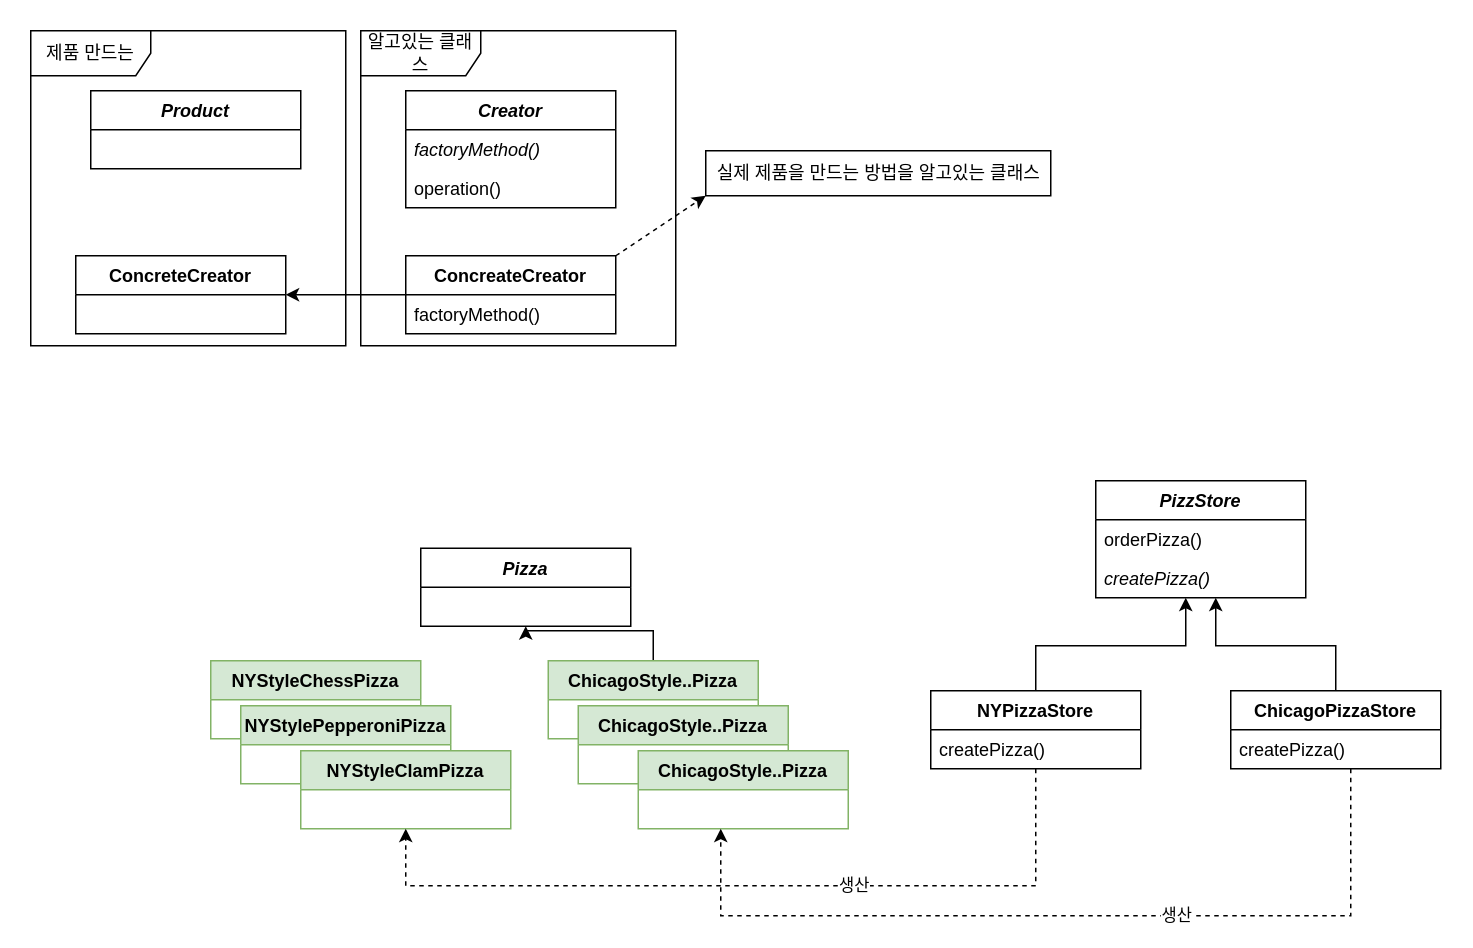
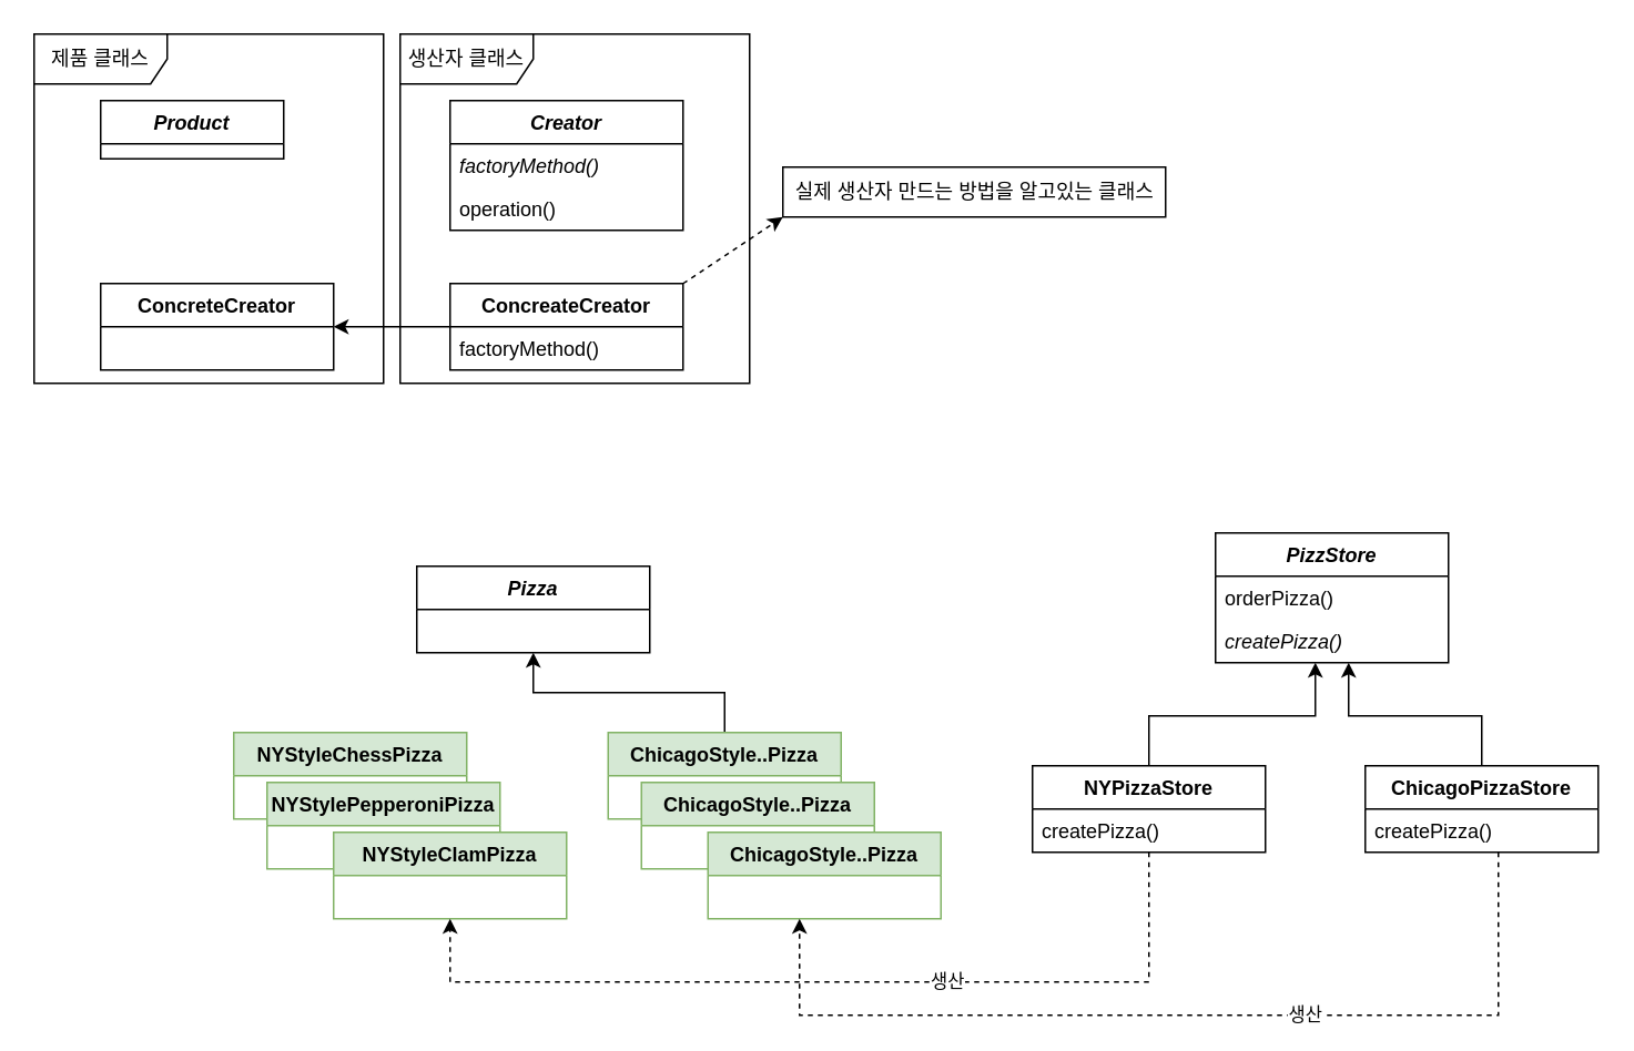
  <mxCell id="0" />
  <mxCell id="1" parent="0" />
- <mxCell id="2" value="Product" style="swimlane;fontStyle=3;childLayout=stackLayout;horizontal=1;startSize=26;fillColor=none;horizontalStack=0;resizeParent=1;resizeParentMax=0;resizeLast=0;collapsible=1;marginBottom=0;" vertex="1" parent="1"><mxGeometry x="60" y="60" width="140" height="52" as="geometry" /></mxCell>
- <mxCell id="3" value="ConcreteCreator" style="swimlane;fontStyle=1;childLayout=stackLayout;horizontal=1;startSize=26;fillColor=none;horizontalStack=0;resizeParent=1;resizeParentMax=0;resizeLast=0;collapsible=1;marginBottom=0;" vertex="1" parent="1"><mxGeometry x="50" y="170" width="140" height="52" as="geometry" /></mxCell>
+ <mxCell id="2" value="Product" style="swimlane;fontStyle=3;childLayout=stackLayout;horizontal=1;startSize=26;fillColor=none;horizontalStack=0;resizeParent=1;resizeParentMax=0;resizeLast=0;collapsible=1;marginBottom=0;" vertex="1" parent="1"><mxGeometry x="60" y="60" width="110" height="35" as="geometry" /></mxCell>
+ <mxCell id="3" value="ConcreteCreator" style="swimlane;fontStyle=1;childLayout=stackLayout;horizontal=1;startSize=26;fillColor=none;horizontalStack=0;resizeParent=1;resizeParentMax=0;resizeLast=0;collapsible=1;marginBottom=0;" vertex="1" parent="1"><mxGeometry x="60" y="170" width="140" height="52" as="geometry" /></mxCell>
  <mxCell id="4" value="Creator" style="swimlane;fontStyle=3;childLayout=stackLayout;horizontal=1;startSize=26;fillColor=none;horizontalStack=0;resizeParent=1;resizeParentMax=0;resizeLast=0;collapsible=1;marginBottom=0;" vertex="1" parent="1"><mxGeometry x="270" y="60" width="140" height="78" as="geometry" /></mxCell>
  <mxCell id="5" value="factoryMethod()" style="text;strokeColor=none;fillColor=none;align=left;verticalAlign=top;spacingLeft=4;spacingRight=4;overflow=hidden;rotatable=0;points=[[0,0.5],[1,0.5]];portConstraint=eastwest;fontStyle=2" vertex="1" parent="4"><mxGeometry y="26" width="140" height="26" as="geometry" /></mxCell>
  <mxCell id="6" value="operation()" style="text;strokeColor=none;fillColor=none;align=left;verticalAlign=top;spacingLeft=4;spacingRight=4;overflow=hidden;rotatable=0;points=[[0,0.5],[1,0.5]];portConstraint=eastwest;" vertex="1" parent="4"><mxGeometry y="52" width="140" height="26" as="geometry" /></mxCell>
  <mxCell id="7" style="edgeStyle=orthogonalEdgeStyle;rounded=0;orthogonalLoop=1;jettySize=auto;html=1;exitX=0;exitY=0.5;exitDx=0;exitDy=0;entryX=1;entryY=0.5;entryDx=0;entryDy=0;dashed=0;" edge="1" parent="1" source="8" target="3"><mxGeometry relative="1" as="geometry" /></mxCell>
  <mxCell id="8" value="ConcreateCreator" style="swimlane;fontStyle=1;childLayout=stackLayout;horizontal=1;startSize=26;fillColor=none;horizontalStack=0;resizeParent=1;resizeParentMax=0;resizeLast=0;collapsible=1;marginBottom=0;" vertex="1" parent="1"><mxGeometry x="270" y="170" width="140" height="52" as="geometry" /></mxCell>
  <mxCell id="9" value="factoryMethod()" style="text;strokeColor=none;fillColor=none;align=left;verticalAlign=top;spacingLeft=4;spacingRight=4;overflow=hidden;rotatable=0;points=[[0,0.5],[1,0.5]];portConstraint=eastwest;" vertex="1" parent="8"><mxGeometry y="26" width="140" height="26" as="geometry" /></mxCell>
  <mxCell id="10" value="" style="endArrow=classic;html=1;rounded=0;dashed=1;" edge="1" parent="1"><mxGeometry width="50" height="50" relative="1" as="geometry"><mxPoint x="410" y="170" as="sourcePoint" /><mxPoint x="470" y="130" as="targetPoint" /></mxGeometry></mxCell>
- <mxCell id="11" value="실제 제품을 만드는 방법을 알고있는 클래스" style="text;html=1;align=center;verticalAlign=middle;resizable=0;points=[];autosize=1;strokeColor=default;fillColor=none;" vertex="1" parent="1"><mxGeometry x="470" y="100" width="230" height="30" as="geometry" /></mxCell>
- <mxCell id="12" value="제품 만드는" style="shape=umlFrame;whiteSpace=wrap;html=1;strokeColor=default;fillColor=none;width=80;height=30;" vertex="1" parent="1"><mxGeometry x="20" y="20" width="210" height="210" as="geometry" /></mxCell>
- <mxCell id="13" value="알고있는 클래스" style="shape=umlFrame;whiteSpace=wrap;html=1;strokeColor=default;fillColor=none;width=80;height=30;" vertex="1" parent="1"><mxGeometry x="240" y="20" width="210" height="210" as="geometry" /></mxCell>
- <mxCell id="14" value="Pizza" style="swimlane;fontStyle=3;childLayout=stackLayout;horizontal=1;startSize=26;fillColor=none;horizontalStack=0;resizeParent=1;resizeParentMax=0;resizeLast=0;collapsible=1;marginBottom=0;strokeColor=default;" vertex="1" parent="1"><mxGeometry x="280" y="365" width="140" height="52" as="geometry" /></mxCell>
+ <mxCell id="11" value="실제 생산자 만드는 방법을 알고있는 클래스" style="text;html=1;align=center;verticalAlign=middle;resizable=0;points=[];autosize=1;strokeColor=default;fillColor=none;" vertex="1" parent="1"><mxGeometry x="470" y="100" width="230" height="30" as="geometry" /></mxCell>
+ <mxCell id="12" value="제품 클래스" style="shape=umlFrame;whiteSpace=wrap;html=1;strokeColor=default;fillColor=none;width=80;height=30;" vertex="1" parent="1"><mxGeometry x="20" y="20" width="210" height="210" as="geometry" /></mxCell>
+ <mxCell id="13" value="생산자 클래스" style="shape=umlFrame;whiteSpace=wrap;html=1;strokeColor=default;fillColor=none;width=80;height=30;" vertex="1" parent="1"><mxGeometry x="240" y="20" width="210" height="210" as="geometry" /></mxCell>
+ <mxCell id="14" value="Pizza" style="swimlane;fontStyle=3;childLayout=stackLayout;horizontal=1;startSize=26;fillColor=none;horizontalStack=0;resizeParent=1;resizeParentMax=0;resizeLast=0;collapsible=1;marginBottom=0;strokeColor=default;" vertex="1" parent="1"><mxGeometry x="250" y="340" width="140" height="52" as="geometry" /></mxCell>
  <mxCell id="15" value="NYStyleChessPizza" style="swimlane;fontStyle=1;childLayout=stackLayout;horizontal=1;startSize=26;horizontalStack=0;resizeParent=1;resizeParentMax=0;resizeLast=0;collapsible=1;marginBottom=0;fillColor=#d5e8d4;strokeColor=#82b366;" vertex="1" parent="1"><mxGeometry x="140" y="440" width="140" height="52" as="geometry" /></mxCell>
  <mxCell id="16" value="NYStylePepperoniPizza" style="swimlane;fontStyle=1;childLayout=stackLayout;horizontal=1;startSize=26;fillColor=#d5e8d4;horizontalStack=0;resizeParent=1;resizeParentMax=0;resizeLast=0;collapsible=1;marginBottom=0;strokeColor=#82b366;" vertex="1" parent="1"><mxGeometry x="160" y="470" width="140" height="52" as="geometry" /></mxCell>
  <mxCell id="17" value="NYStyleClamPizza" style="swimlane;fontStyle=1;childLayout=stackLayout;horizontal=1;startSize=26;fillColor=#d5e8d4;horizontalStack=0;resizeParent=1;resizeParentMax=0;resizeLast=0;collapsible=1;marginBottom=0;strokeColor=#82b366;" vertex="1" parent="1"><mxGeometry x="200" y="500" width="140" height="52" as="geometry" /></mxCell>
  <mxCell id="18" style="edgeStyle=orthogonalEdgeStyle;rounded=0;orthogonalLoop=1;jettySize=auto;html=1;exitX=0.5;exitY=0;exitDx=0;exitDy=0;entryX=0.5;entryY=1;entryDx=0;entryDy=0;" edge="1" parent="1" source="19" target="14"><mxGeometry relative="1" as="geometry" /></mxCell>
  <mxCell id="19" value="ChicagoStyle..Pizza" style="swimlane;fontStyle=1;childLayout=stackLayout;horizontal=1;startSize=26;horizontalStack=0;resizeParent=1;resizeParentMax=0;resizeLast=0;collapsible=1;marginBottom=0;fillColor=#d5e8d4;strokeColor=#82b366;" vertex="1" parent="1"><mxGeometry x="365" y="440" width="140" height="52" as="geometry" /></mxCell>
  <mxCell id="20" value="ChicagoStyle..Pizza" style="swimlane;fontStyle=1;childLayout=stackLayout;horizontal=1;startSize=26;fillColor=#d5e8d4;horizontalStack=0;resizeParent=1;resizeParentMax=0;resizeLast=0;collapsible=1;marginBottom=0;strokeColor=#82b366;" vertex="1" parent="1"><mxGeometry x="385" y="470" width="140" height="52" as="geometry" /></mxCell>
  <mxCell id="21" value="ChicagoStyle..Pizza" style="swimlane;fontStyle=1;childLayout=stackLayout;horizontal=1;startSize=26;fillColor=#d5e8d4;horizontalStack=0;resizeParent=1;resizeParentMax=0;resizeLast=0;collapsible=1;marginBottom=0;strokeColor=#82b366;" vertex="1" parent="1"><mxGeometry x="425" y="500" width="140" height="52" as="geometry" /></mxCell>
  <mxCell id="22" value="PizzStore" style="swimlane;fontStyle=3;childLayout=stackLayout;horizontal=1;startSize=26;fillColor=none;horizontalStack=0;resizeParent=1;resizeParentMax=0;resizeLast=0;collapsible=1;marginBottom=0;strokeColor=default;" vertex="1" parent="1"><mxGeometry x="730" y="320" width="140" height="78" as="geometry" /></mxCell>
  <mxCell id="23" value="orderPizza()" style="text;strokeColor=none;fillColor=none;align=left;verticalAlign=top;spacingLeft=4;spacingRight=4;overflow=hidden;rotatable=0;points=[[0,0.5],[1,0.5]];portConstraint=eastwest;" vertex="1" parent="22"><mxGeometry y="26" width="140" height="26" as="geometry" /></mxCell>
  <mxCell id="24" value="createPizza()" style="text;strokeColor=none;fillColor=none;align=left;verticalAlign=top;spacingLeft=4;spacingRight=4;overflow=hidden;rotatable=0;points=[[0,0.5],[1,0.5]];portConstraint=eastwest;fontStyle=2" vertex="1" parent="22"><mxGeometry y="52" width="140" height="26" as="geometry" /></mxCell>
  <mxCell id="25" style="edgeStyle=orthogonalEdgeStyle;rounded=0;orthogonalLoop=1;jettySize=auto;html=1;exitX=0.5;exitY=0;exitDx=0;exitDy=0;" edge="1" parent="1" source="26" target="24"><mxGeometry relative="1" as="geometry"><Array as="points"><mxPoint x="690" y="430" /><mxPoint x="790" y="430" /></Array></mxGeometry></mxCell>
  <mxCell id="26" value="NYPizzaStore" style="swimlane;fontStyle=1;childLayout=stackLayout;horizontal=1;startSize=26;fillColor=none;horizontalStack=0;resizeParent=1;resizeParentMax=0;resizeLast=0;collapsible=1;marginBottom=0;strokeColor=default;" vertex="1" parent="1"><mxGeometry x="620" y="460" width="140" height="52" as="geometry" /></mxCell>
  <mxCell id="27" value="createPizza()" style="text;strokeColor=none;fillColor=none;align=left;verticalAlign=top;spacingLeft=4;spacingRight=4;overflow=hidden;rotatable=0;points=[[0,0.5],[1,0.5]];portConstraint=eastwest;fontStyle=0" vertex="1" parent="26"><mxGeometry y="26" width="140" height="26" as="geometry" /></mxCell>
  <mxCell id="28" style="edgeStyle=orthogonalEdgeStyle;rounded=0;orthogonalLoop=1;jettySize=auto;html=1;exitX=0.5;exitY=0;exitDx=0;exitDy=0;" edge="1" parent="1" source="29" target="24"><mxGeometry relative="1" as="geometry"><Array as="points"><mxPoint x="890" y="430" /><mxPoint x="810" y="430" /></Array></mxGeometry></mxCell>
  <mxCell id="29" value="ChicagoPizzaStore" style="swimlane;fontStyle=1;childLayout=stackLayout;horizontal=1;startSize=26;fillColor=none;horizontalStack=0;resizeParent=1;resizeParentMax=0;resizeLast=0;collapsible=1;marginBottom=0;strokeColor=default;" vertex="1" parent="1"><mxGeometry x="820" y="460" width="140" height="52" as="geometry" /></mxCell>
  <mxCell id="30" value="createPizza()" style="text;strokeColor=none;fillColor=none;align=left;verticalAlign=top;spacingLeft=4;spacingRight=4;overflow=hidden;rotatable=0;points=[[0,0.5],[1,0.5]];portConstraint=eastwest;fontStyle=0" vertex="1" parent="29"><mxGeometry y="26" width="140" height="26" as="geometry" /></mxCell>
  <mxCell id="31" value="" style="endArrow=classic;html=1;rounded=0;entryX=0.5;entryY=1;entryDx=0;entryDy=0;dashed=1;" edge="1" parent="1" source="27" target="17"><mxGeometry width="50" height="50" relative="1" as="geometry"><mxPoint x="690" y="510" as="sourcePoint" /><mxPoint x="580" y="360" as="targetPoint" /><Array as="points"><mxPoint x="690" y="590" /><mxPoint x="270" y="590" /></Array></mxGeometry></mxCell>
  <mxCell id="32" value="생산" style="edgeLabel;html=1;align=center;verticalAlign=middle;resizable=0;points=[];" vertex="1" connectable="0" parent="31"><mxGeometry x="-0.254" y="-1" relative="1" as="geometry"><mxPoint as="offset" /></mxGeometry></mxCell>
  <mxCell id="33" value="" style="endArrow=classic;html=1;rounded=0;entryX=0.5;entryY=1;entryDx=0;entryDy=0;dashed=1;" edge="1" parent="1"><mxGeometry width="50" height="50" relative="1" as="geometry"><mxPoint x="900" y="512" as="sourcePoint" /><mxPoint x="480" y="552" as="targetPoint" /><Array as="points"><mxPoint x="900" y="590" /><mxPoint x="900" y="610" /><mxPoint x="810" y="610" /><mxPoint x="700" y="610" /><mxPoint x="480" y="610" /></Array></mxGeometry></mxCell>
  <mxCell id="34" value="생산" style="edgeLabel;html=1;align=center;verticalAlign=middle;resizable=0;points=[];" vertex="1" connectable="0" parent="33"><mxGeometry x="-0.254" y="-1" relative="1" as="geometry"><mxPoint as="offset" /></mxGeometry></mxCell>
